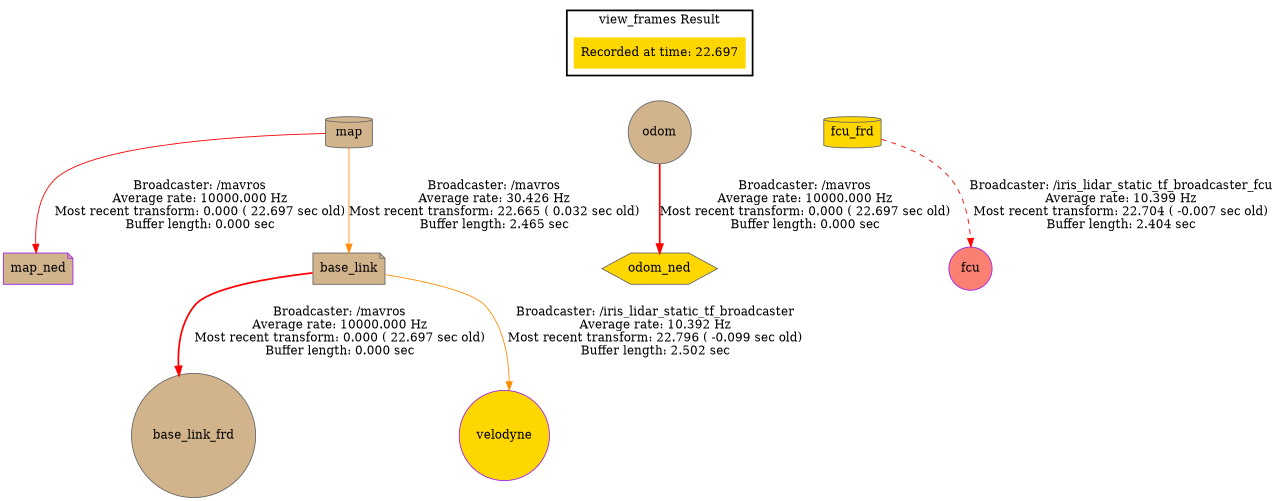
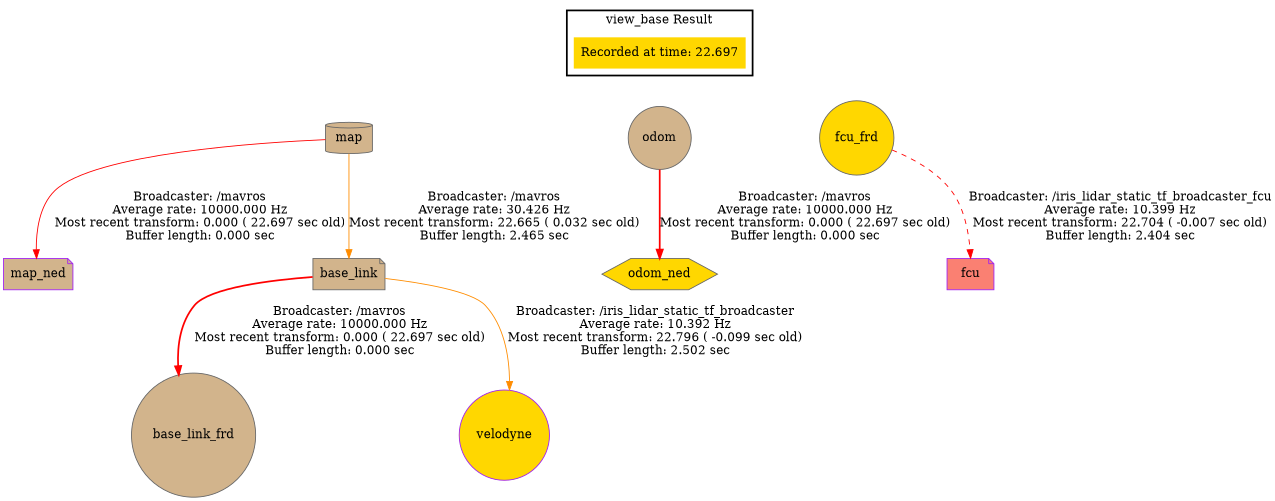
  digraph {
    node [color=gray40 fillcolor=tan shape=circle style=filled]
    edge [style=invis color=red]
    "Recorded at time: 22.697" [fillcolor=gold shape=plaintext]
    map [shape=cylinder]
    odom
-   fcu_frd [fillcolor=gold shape=cylinder]
+   fcu_frd [fillcolor=gold]
    map_ned [color=purple shape=note]
    base_link [shape=note]
    base_link_frd
    velodyne [color=purple fillcolor=gold]
    odom_ned [fillcolor=gold shape=hexagon]
-   fcu [color=purple fillcolor=salmon]
+   fcu [color=purple fillcolor=salmon shape=note]
    subgraph cluster_1 {
      color=black
-     label="view_frames Result"
+     label="view_base Result"
      style=bold
      "Recorded at time: 22.697"
    }
    "Recorded at time: 22.697" -> map [color=""]
    "Recorded at time: 22.697" -> odom [color=""]
    "Recorded at time: 22.697" -> fcu_frd [color=""]
    map -> map_ned [label="Broadcaster: /mavros\nAverage rate: 10000.000 Hz\nMost recent transform: 0.000 ( 22.697 sec old)\nBuffer length: 0.000 sec\n" style=solid]
    map -> base_link [color=darkorange label="Broadcaster: /mavros\nAverage rate: 30.426 Hz\nMost recent transform: 22.665 ( 0.032 sec old)\nBuffer length: 2.465 sec\n" style=solid]
    odom -> odom_ned [label="Broadcaster: /mavros\nAverage rate: 10000.000 Hz\nMost recent transform: 0.000 ( 22.697 sec old)\nBuffer length: 0.000 sec\n" style=bold]
    fcu_frd -> fcu [label="Broadcaster: /iris_lidar_static_tf_broadcaster_fcu\nAverage rate: 10.399 Hz\nMost recent transform: 22.704 ( -0.007 sec old)\nBuffer length: 2.404 sec\n" style=dashed]
    base_link -> base_link_frd [label="Broadcaster: /mavros\nAverage rate: 10000.000 Hz\nMost recent transform: 0.000 ( 22.697 sec old)\nBuffer length: 0.000 sec\n" style=bold]
    base_link -> velodyne [color=darkorange label="Broadcaster: /iris_lidar_static_tf_broadcaster\nAverage rate: 10.392 Hz\nMost recent transform: 22.796 ( -0.099 sec old)\nBuffer length: 2.502 sec\n" style=solid]
  }
